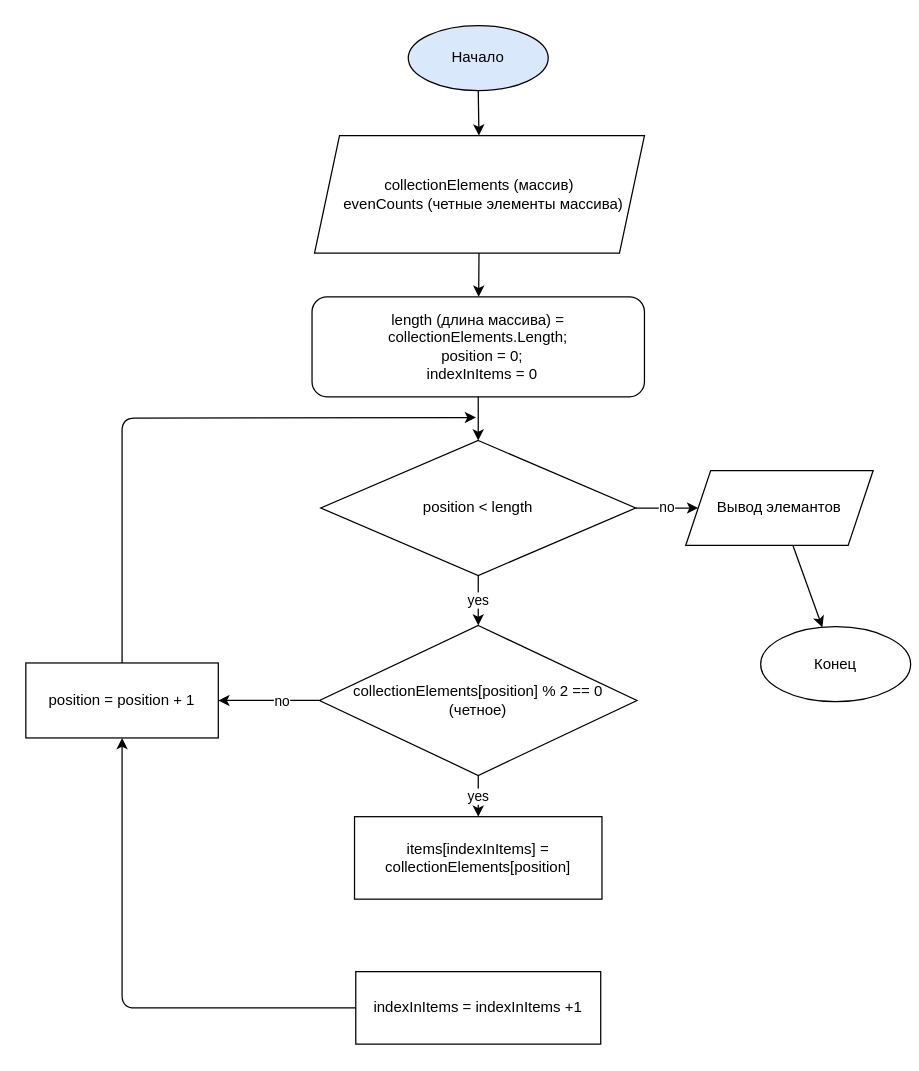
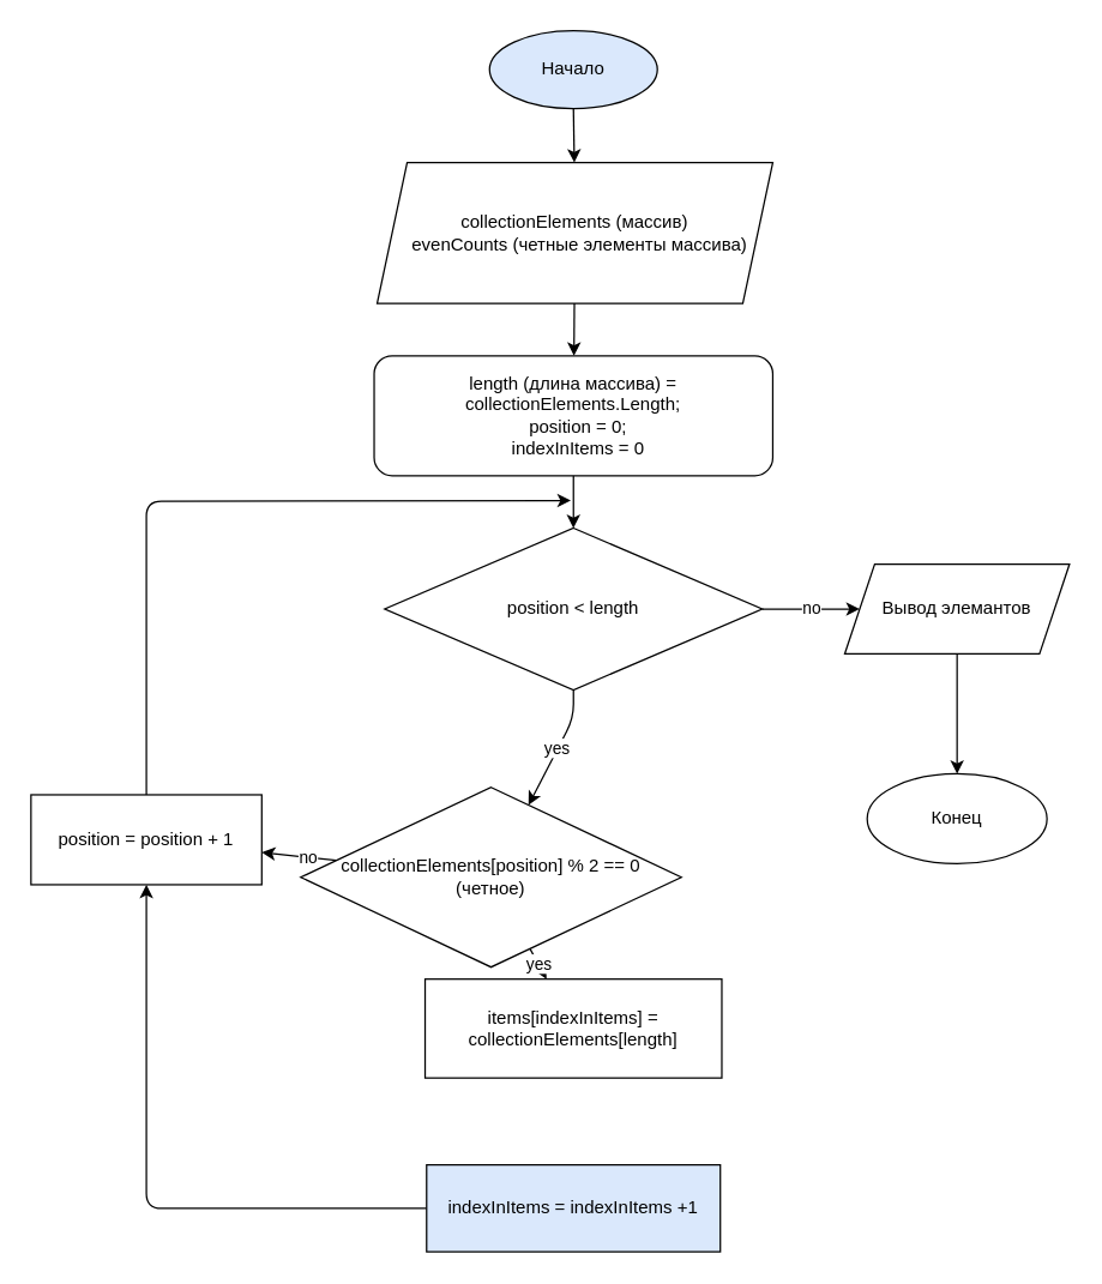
  <mxCell id="0" />
  <mxCell id="1" parent="0" />
  <mxCell id="2" value="" style="edgeStyle=none;html=1;" edge="1" parent="1" source="3" target="5"><mxGeometry relative="1" as="geometry" /></mxCell>
  <mxCell id="3" value="Начало" style="ellipse;whiteSpace=wrap;html=1;fillColor=#dae8fc;" vertex="1" parent="1"><mxGeometry x="326" y="20" width="112" height="52" as="geometry" /></mxCell>
  <mxCell id="4" value="" style="edgeStyle=none;html=1;" edge="1" parent="1" source="5" target="7"><mxGeometry relative="1" as="geometry" /></mxCell>
  <mxCell id="5" value="&lt;div&gt;collectionElements (массив)&lt;/div&gt;&lt;div&gt;&amp;nbsp; evenCounts (четные элементы массива)&lt;/div&gt;" style="shape=parallelogram;perimeter=parallelogramPerimeter;whiteSpace=wrap;html=1;fixedSize=1;" vertex="1" parent="1"><mxGeometry x="251" y="108" width="264" height="94" as="geometry" /></mxCell>
  <mxCell id="6" value="" style="edgeStyle=none;html=1;" edge="1" parent="1" source="7" target="10"><mxGeometry relative="1" as="geometry" /></mxCell>
  <mxCell id="7" value="&lt;div&gt;length (длина массива) = collectionElements.Length;&lt;/div&gt;&lt;div&gt;&amp;nbsp; position = 0;&lt;/div&gt;&lt;div&gt;&amp;nbsp; indexInItems = 0&lt;/div&gt;" style="rounded=1;whiteSpace=wrap;html=1;" vertex="1" parent="1"><mxGeometry x="249" y="237" width="266" height="80" as="geometry" /></mxCell>
  <mxCell id="8" value="yes" style="edgeStyle=none;html=1;" edge="1" parent="1" source="10" target="14"><mxGeometry relative="1" as="geometry"><Array as="points"><mxPoint x="382" y="479" /></Array></mxGeometry></mxCell>
  <mxCell id="9" value="no" style="edgeStyle=none;html=1;" edge="1" parent="1" source="10" target="21"><mxGeometry relative="1" as="geometry" /></mxCell>
  <mxCell id="10" value="position &amp;lt; length" style="rhombus;whiteSpace=wrap;html=1;" vertex="1" parent="1"><mxGeometry x="256" y="352" width="252" height="108" as="geometry" /></mxCell>
  <mxCell id="11" value="yes" style="edgeStyle=none;html=1;" edge="1" parent="1" source="14" target="15"><mxGeometry relative="1" as="geometry" /></mxCell>
  <mxCell id="12" value="" style="edgeStyle=none;html=1;" edge="1" parent="1" source="14" target="19"><mxGeometry relative="1" as="geometry" /></mxCell>
  <mxCell id="13" value="no" style="edgeLabel;html=1;align=center;verticalAlign=middle;resizable=0;points=[];" vertex="1" connectable="0" parent="12"><mxGeometry x="-0.242" relative="1" as="geometry"><mxPoint as="offset" /></mxGeometry></mxCell>
- <mxCell id="14" value="collectionElements[position] % 2 == 0 &lt;br&gt;(четное)" style="rhombus;whiteSpace=wrap;html=1;" vertex="1" parent="1"><mxGeometry x="255" y="500" width="254" height="120" as="geometry" /></mxCell>
- <mxCell id="15" value="items[indexInItems] = collectionElements[position]" style="rounded=0;whiteSpace=wrap;html=1;" vertex="1" parent="1"><mxGeometry x="283" y="653" width="198" height="66" as="geometry" /></mxCell>
+ <mxCell id="14" value="collectionElements[position] % 2 == 0 &lt;br&gt;(четное)" style="rhombus;whiteSpace=wrap;html=1;" vertex="1" parent="1"><mxGeometry x="200" y="525" width="254" height="120" as="geometry" /></mxCell>
+ <mxCell id="15" value="items[indexInItems] = collectionElements[length]" style="rounded=0;whiteSpace=wrap;html=1;" vertex="1" parent="1"><mxGeometry x="283" y="653" width="198" height="66" as="geometry" /></mxCell>
  <mxCell id="16" style="edgeStyle=none;html=1;entryX=0.5;entryY=1;entryDx=0;entryDy=0;" edge="1" parent="1" source="17" target="19"><mxGeometry relative="1" as="geometry"><Array as="points"><mxPoint x="97" y="806" /></Array></mxGeometry></mxCell>
- <mxCell id="17" value="indexInItems = indexInItems +1" style="rounded=0;whiteSpace=wrap;html=1;" vertex="1" parent="1"><mxGeometry x="284" y="777" width="196" height="58" as="geometry" /></mxCell>
+ <mxCell id="17" value="indexInItems = indexInItems +1" style="rounded=0;whiteSpace=wrap;html=1;fillColor=#dae8fc;" vertex="1" parent="1"><mxGeometry x="284" y="777" width="196" height="58" as="geometry" /></mxCell>
  <mxCell id="18" style="edgeStyle=none;html=1;" edge="1" parent="1" source="19"><mxGeometry relative="1" as="geometry"><mxPoint x="380.235" y="333.588" as="targetPoint" /><Array as="points"><mxPoint x="97" y="334" /></Array></mxGeometry></mxCell>
  <mxCell id="19" value="position = position + 1" style="rounded=0;whiteSpace=wrap;html=1;" vertex="1" parent="1"><mxGeometry x="20" y="530" width="154" height="60" as="geometry" /></mxCell>
  <mxCell id="20" value="" style="edgeStyle=none;html=1;" edge="1" parent="1" source="21" target="22"><mxGeometry relative="1" as="geometry" /></mxCell>
- <mxCell id="21" value="Вывод элемантов" style="shape=parallelogram;perimeter=parallelogramPerimeter;whiteSpace=wrap;html=1;fixedSize=1;" vertex="1" parent="1"><mxGeometry x="548" y="376" width="150" height="60" as="geometry" /></mxCell>
- <mxCell id="22" value="Конец" style="ellipse;whiteSpace=wrap;html=1;" vertex="1" parent="1"><mxGeometry x="608" y="501" width="120" height="60" as="geometry" /></mxCell>
+ <mxCell id="21" value="Вывод элемантов" style="shape=parallelogram;perimeter=parallelogramPerimeter;whiteSpace=wrap;html=1;fixedSize=1;" vertex="1" parent="1"><mxGeometry x="563" y="376" width="150" height="60" as="geometry" /></mxCell>
+ <mxCell id="22" value="Конец" style="ellipse;whiteSpace=wrap;html=1;" vertex="1" parent="1"><mxGeometry x="578" y="516" width="120" height="60" as="geometry" /></mxCell>
